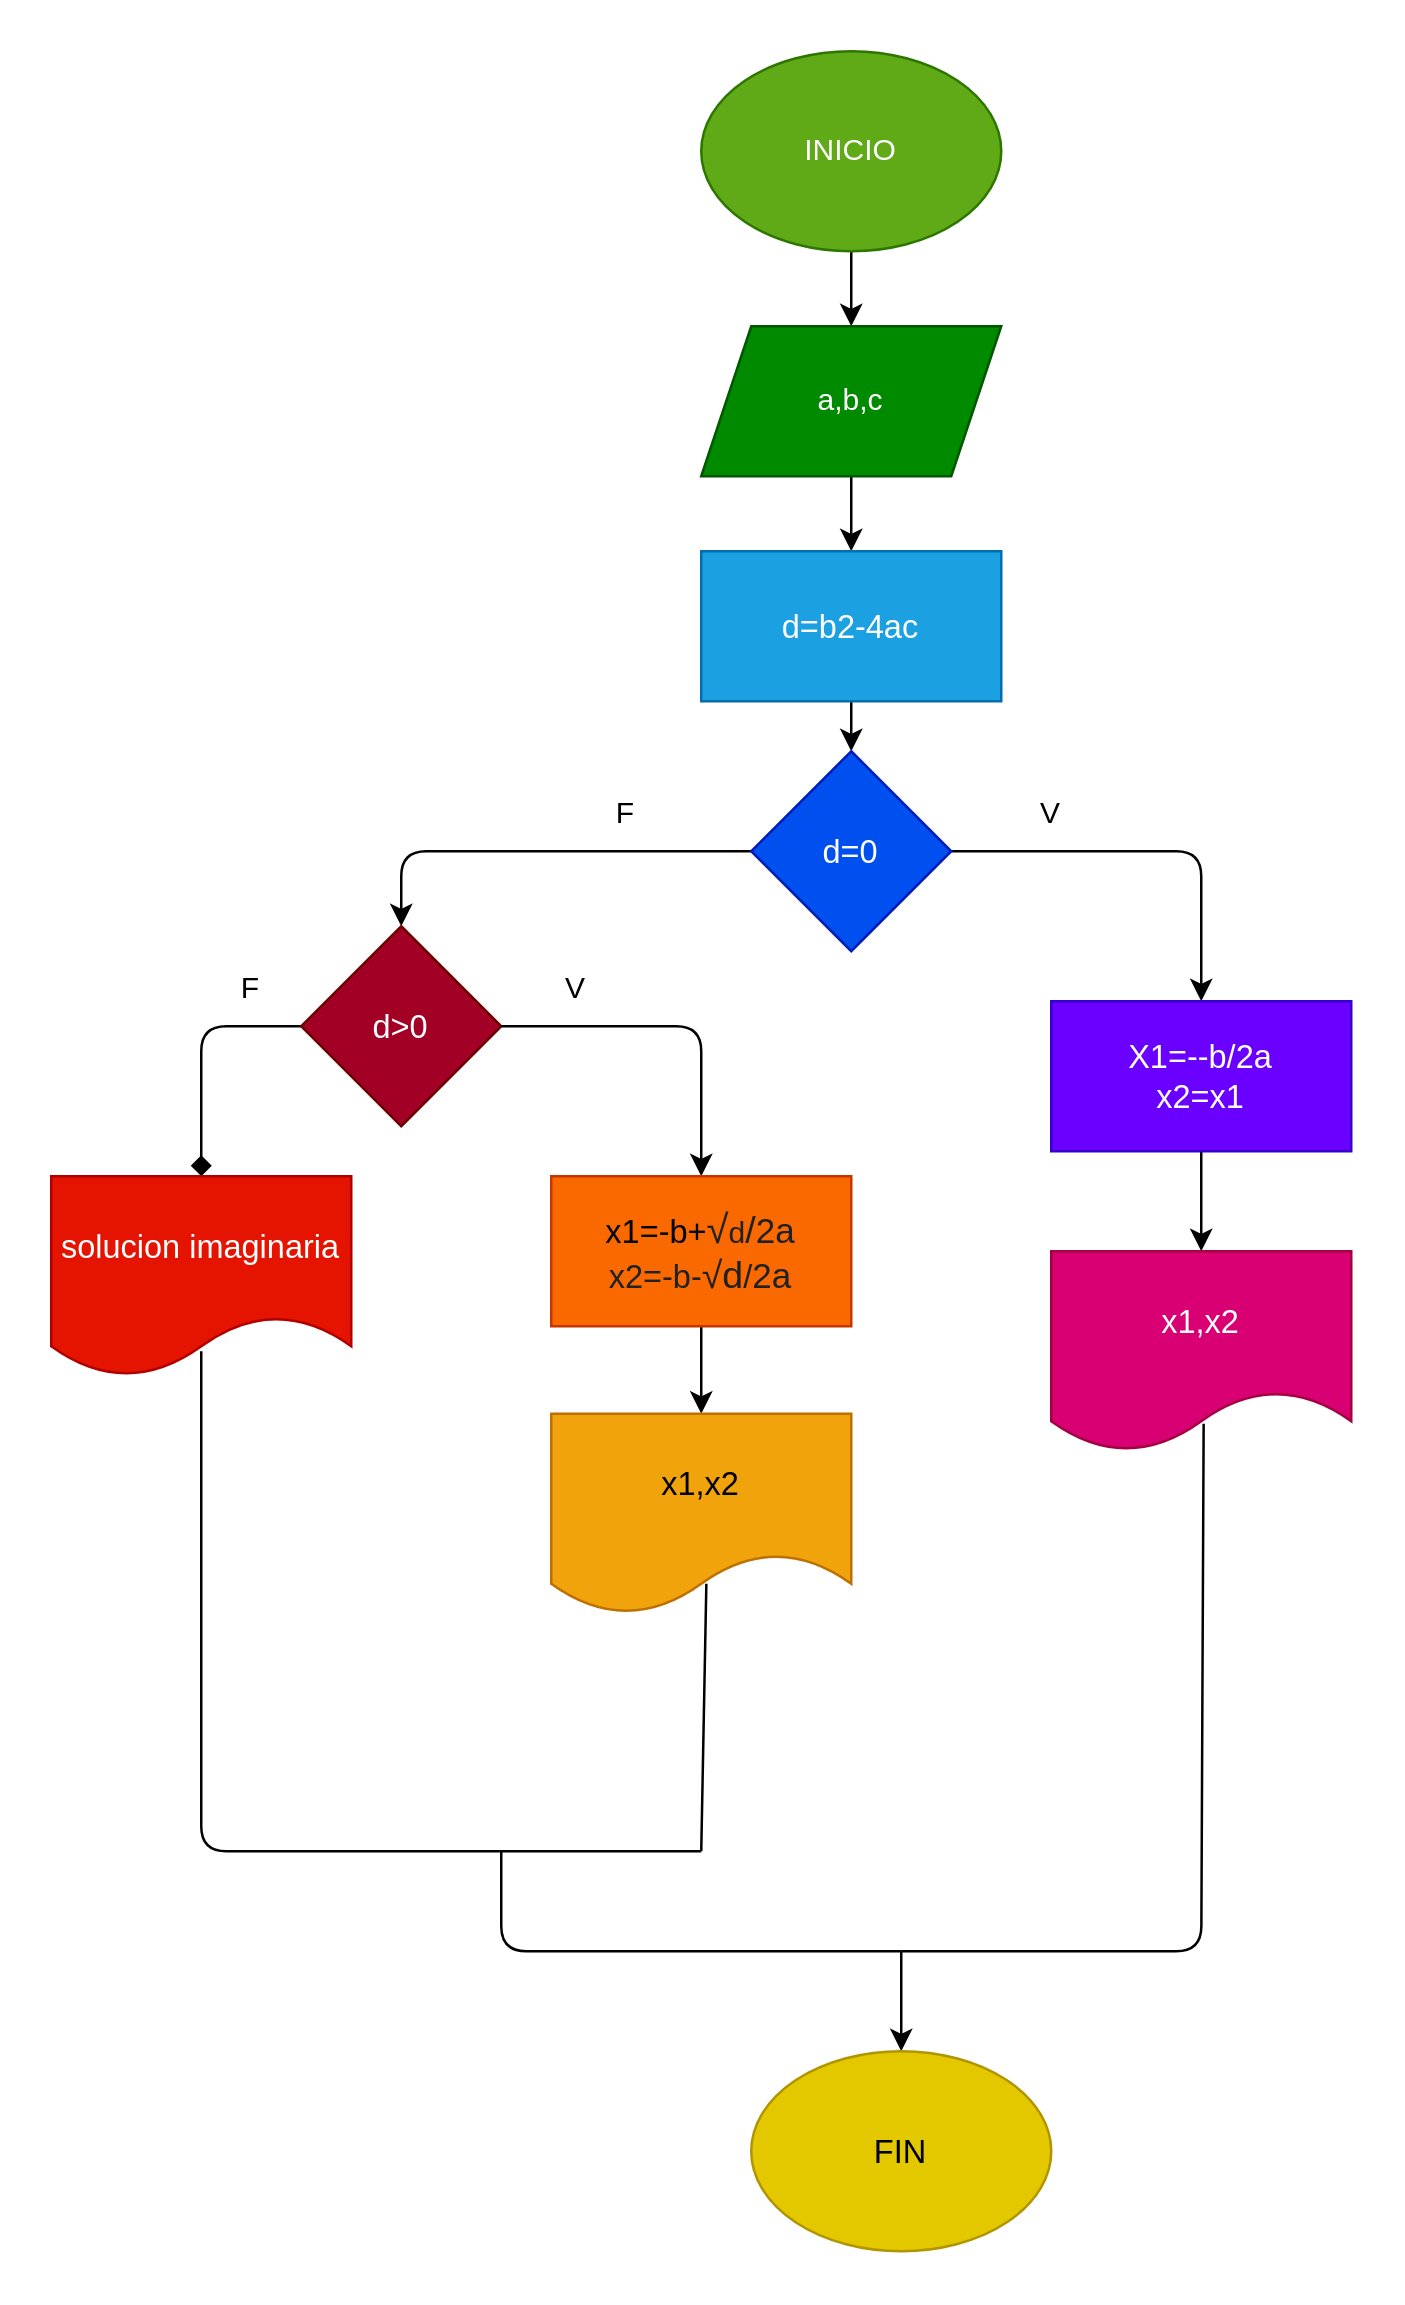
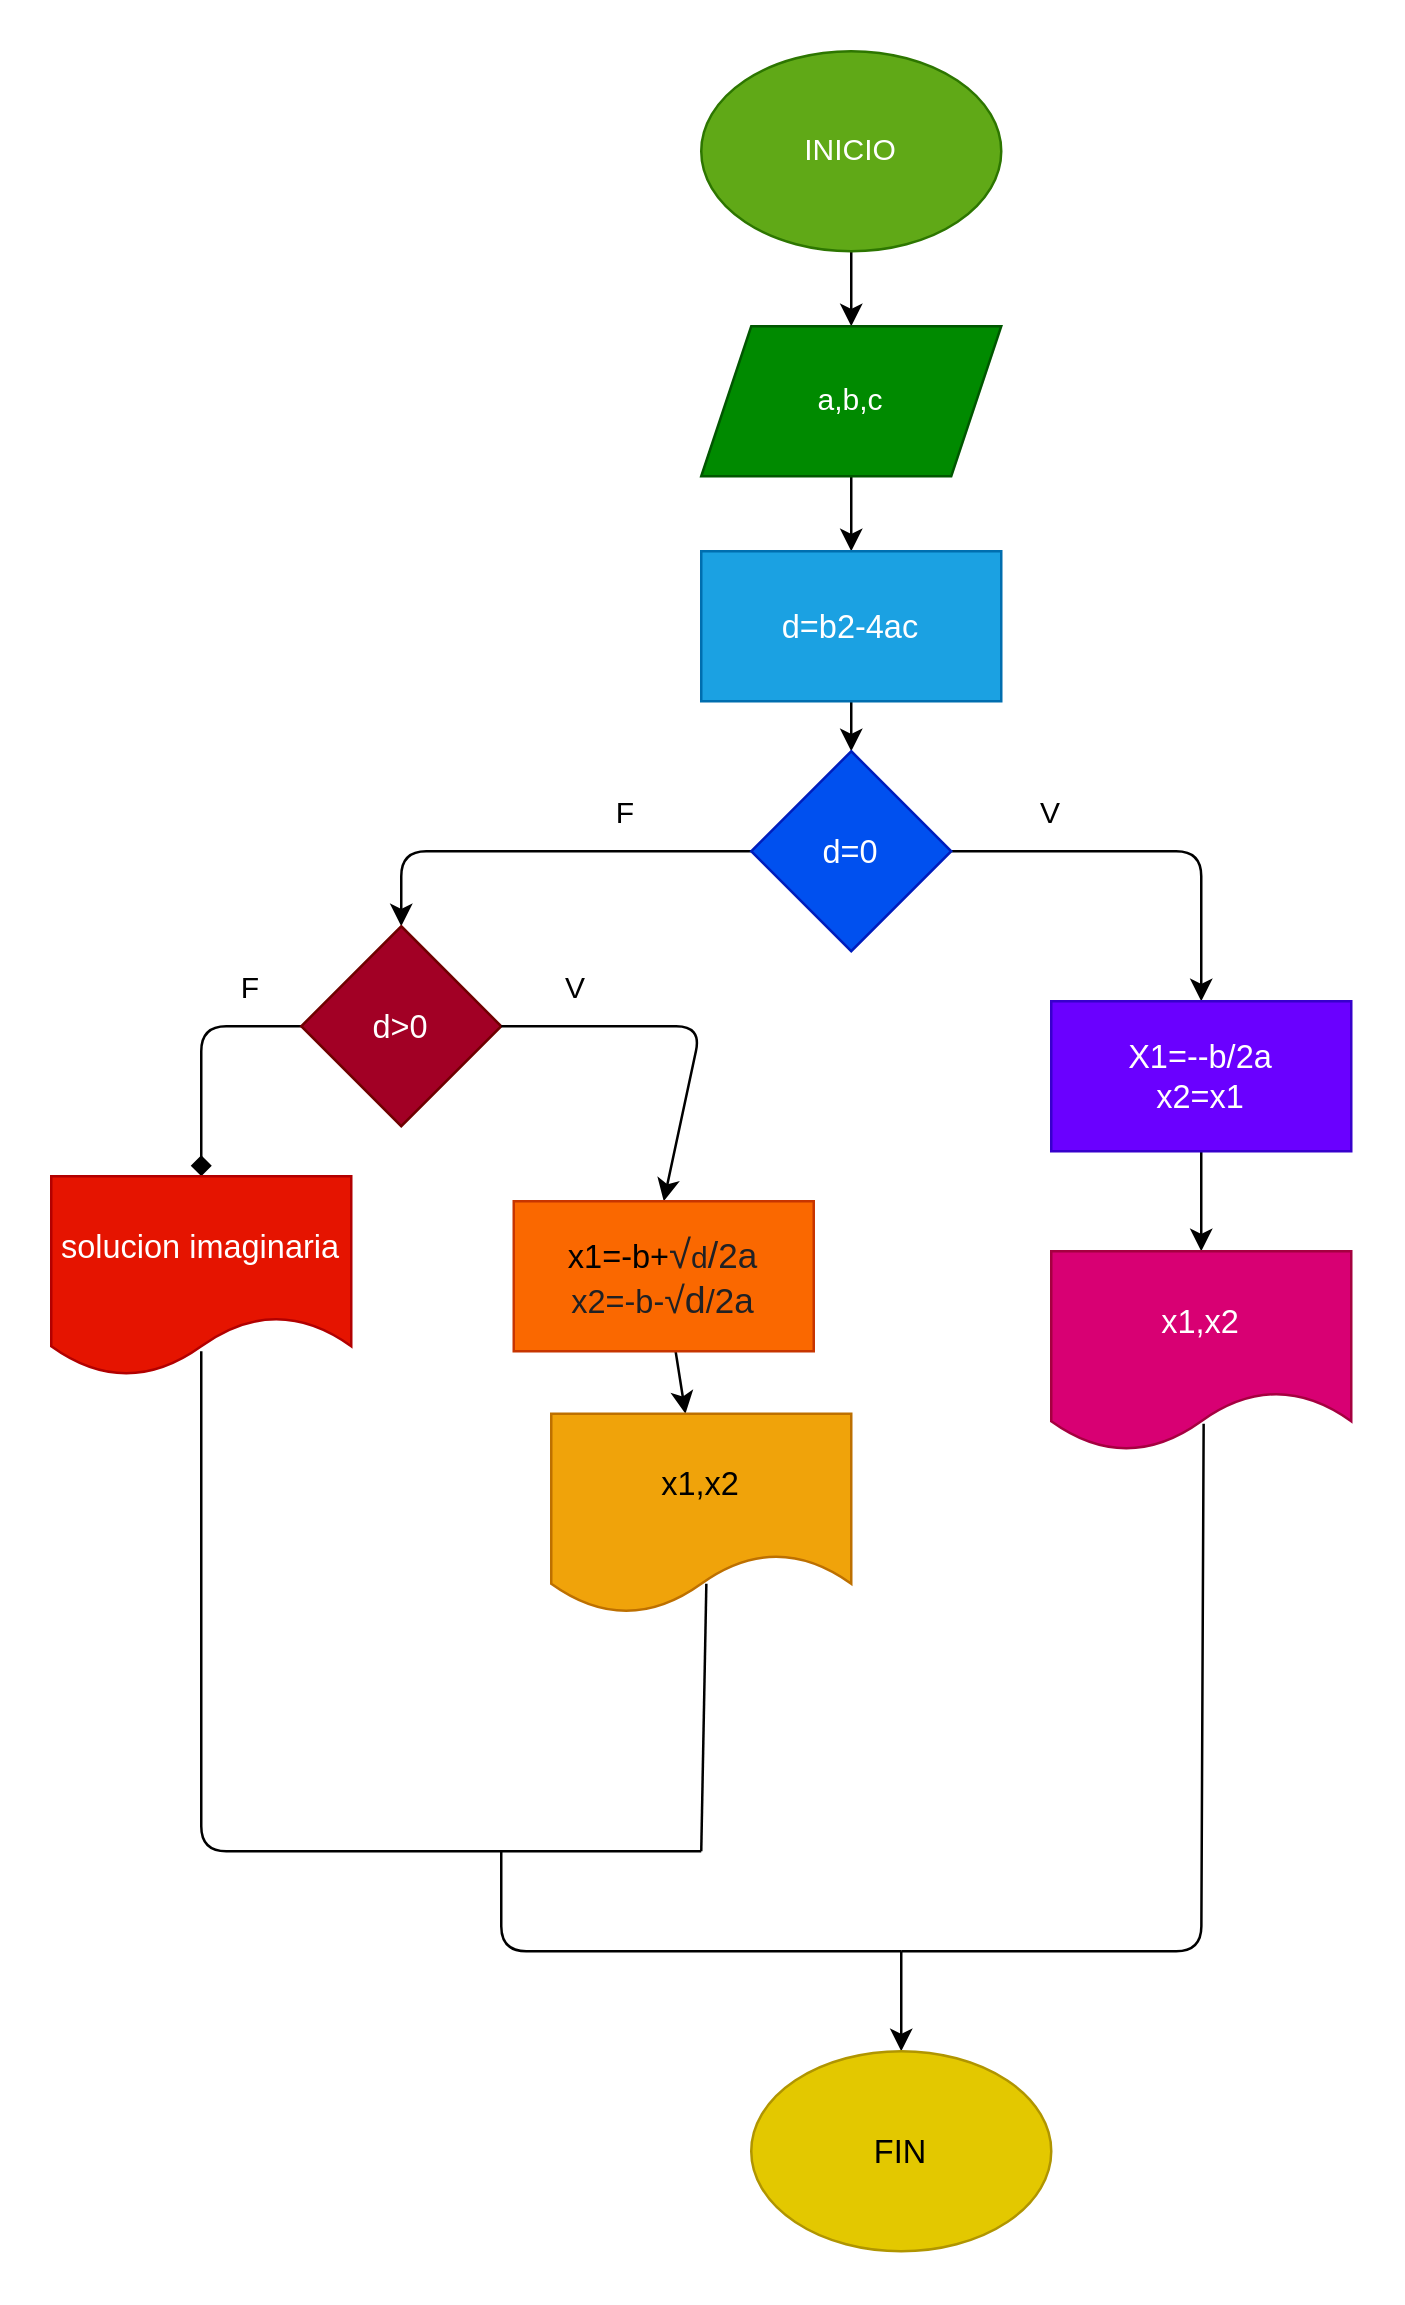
  <mxCell id="0" />
  <mxCell id="1" parent="0" />
  <mxCell id="2" value="" style="edgeStyle=none;html=1;" parent="1" source="3" target="5" edge="1"><mxGeometry relative="1" as="geometry" /></mxCell>
  <mxCell id="3" value="INICIO" style="ellipse;whiteSpace=wrap;html=1;fillColor=#60a917;strokeColor=#2D7600;fontColor=#ffffff;" parent="1" vertex="1"><mxGeometry x="280" width="120" height="80" as="geometry" y="20" /></mxCell>
  <mxCell id="4" value="" style="edgeStyle=none;html=1;entryX=0.5;entryY=0;entryDx=0;entryDy=0;" parent="1" source="5" target="7" edge="1"><mxGeometry relative="1" as="geometry"><mxPoint x="340" y="220" as="targetPoint" /></mxGeometry></mxCell>
  <mxCell id="5" value="a,b,c" style="shape=parallelogram;perimeter=parallelogramPerimeter;whiteSpace=wrap;html=1;fixedSize=1;fillColor=#008a00;strokeColor=#005700;fontColor=#ffffff;" parent="1" vertex="1"><mxGeometry x="280" y="130" width="120" height="60" as="geometry" /></mxCell>
  <mxCell id="6" value="" style="edgeStyle=none;html=1;fontSize=13;fontColor=none;" parent="1" source="7" target="10" edge="1"><mxGeometry relative="1" as="geometry" /></mxCell>
  <mxCell id="7" value="d=b2-4ac" style="rounded=0;whiteSpace=wrap;html=1;labelBackgroundColor=none;fontSize=13;fillColor=#1ba1e2;strokeColor=#006EAF;fontColor=#ffffff;" parent="1" vertex="1"><mxGeometry x="280" y="220" width="120" height="60" as="geometry" /></mxCell>
  <mxCell id="8" value="" style="edgeStyle=none;html=1;fontSize=13;fontColor=none;" parent="1" source="10" target="12" edge="1"><mxGeometry relative="1" as="geometry"><Array as="points"><mxPoint x="480" y="340" /></Array></mxGeometry></mxCell>
  <mxCell id="9" value="" style="edgeStyle=none;html=1;fontSize=13;fontColor=none;" parent="1" source="10" target="15" edge="1"><mxGeometry relative="1" as="geometry"><Array as="points"><mxPoint x="160" y="340" /></Array></mxGeometry></mxCell>
  <mxCell id="10" value="d=0" style="rhombus;whiteSpace=wrap;html=1;fontSize=13;fillColor=#0050ef;strokeColor=#001DBC;rounded=0;labelBackgroundColor=none;fontColor=#ffffff;" parent="1" vertex="1"><mxGeometry x="300" y="300" width="80" height="80" as="geometry" /></mxCell>
  <mxCell id="11" value="" style="edgeStyle=none;html=1;fontSize=13;fontColor=none;" parent="1" source="12" target="13" edge="1"><mxGeometry relative="1" as="geometry" /></mxCell>
  <mxCell id="12" value="X1=--b/2a&lt;br&gt;x2=x1" style="rounded=0;whiteSpace=wrap;html=1;fontSize=13;fillColor=#6a00ff;strokeColor=#3700CC;labelBackgroundColor=none;fontColor=#ffffff;" parent="1" vertex="1"><mxGeometry x="420" y="400" width="120" height="60" as="geometry" /></mxCell>
  <mxCell id="13" value="x1,x2" style="shape=document;whiteSpace=wrap;html=1;boundedLbl=1;fontSize=13;fillColor=#d80073;strokeColor=#A50040;rounded=0;labelBackgroundColor=none;fontColor=#ffffff;" parent="1" vertex="1"><mxGeometry x="420" y="500" width="120" height="80" as="geometry" /></mxCell>
  <mxCell id="14" value="" style="edgeStyle=none;html=1;fontSize=13;fontColor=none;endArrow=diamond;" parent="1" source="15" target="16" edge="1"><mxGeometry relative="1" as="geometry"><Array as="points"><mxPoint x="80" y="410" /></Array></mxGeometry></mxCell>
  <mxCell id="15" value="d&amp;gt;0" style="rhombus;whiteSpace=wrap;html=1;fontSize=13;fillColor=#a20025;strokeColor=#6F0000;rounded=0;labelBackgroundColor=none;fontColor=#ffffff;" parent="1" vertex="1"><mxGeometry x="120" y="370" width="80" height="80" as="geometry" /></mxCell>
  <mxCell id="16" value="solucion imaginaria" style="shape=document;whiteSpace=wrap;html=1;boundedLbl=1;fontSize=13;fillColor=#e51400;strokeColor=#B20000;rounded=0;labelBackgroundColor=none;fontColor=#ffffff;" parent="1" vertex="1"><mxGeometry x="20" y="470" width="120" height="80" as="geometry" /></mxCell>
  <mxCell id="17" value="" style="endArrow=classic;html=1;fontSize=13;fontColor=none;exitX=1;exitY=0.5;exitDx=0;exitDy=0;entryX=0.5;entryY=0;entryDx=0;entryDy=0;" parent="1" source="15" target="19" edge="1"><mxGeometry width="50" height="50" relative="1" as="geometry"><mxPoint x="250" y="420" as="sourcePoint" /><mxPoint x="260" y="470" as="targetPoint" /><Array as="points"><mxPoint x="280" y="410" /></Array></mxGeometry></mxCell>
  <mxCell id="18" value="" style="edgeStyle=none;html=1;fontSize=13;fontColor=none;" parent="1" source="19" target="20" edge="1"><mxGeometry relative="1" as="geometry" /></mxCell>
- <mxCell id="19" value="x1=-b+&lt;span style=&quot;color: rgb(32, 33, 36); font-family: arial, sans-serif; font-size: 16px; text-align: start;&quot;&gt;√&lt;/span&gt;&lt;span style=&quot;color: rgb(32, 33, 36); font-family: arial, sans-serif; text-align: start;&quot;&gt;&lt;font style=&quot;font-size: 12px;&quot;&gt;d&lt;/font&gt;&lt;font style=&quot;font-size: 15px;&quot;&gt;/&lt;/font&gt;&lt;font style=&quot;&quot;&gt;&lt;span style=&quot;font-size: 14px;&quot;&gt;2a&lt;/span&gt;&lt;br&gt;&lt;font style=&quot;font-size: 13px;&quot;&gt;x2=-b-&lt;/font&gt;&lt;/font&gt;&lt;/span&gt;&lt;span style=&quot;color: rgb(32, 33, 36); font-family: arial, sans-serif; font-size: 15px; text-align: start;&quot;&gt;√d&lt;/span&gt;&lt;span style=&quot;color: rgb(32, 33, 36); font-family: arial, sans-serif; text-align: start;&quot;&gt;&lt;font style=&quot;font-size: 13px;&quot;&gt;/&lt;/font&gt;&lt;font style=&quot;font-size: 14px;&quot;&gt;2a&lt;/font&gt;&lt;/span&gt;&lt;span style=&quot;color: rgb(32, 33, 36); font-family: arial, sans-serif; text-align: start; background-color: rgb(255, 255, 255);&quot;&gt;&lt;font style=&quot;&quot;&gt;&lt;font style=&quot;font-size: 13px;&quot;&gt;&lt;br&gt;&lt;/font&gt;&lt;/font&gt;&lt;/span&gt;" style="rounded=0;whiteSpace=wrap;html=1;labelBackgroundColor=none;fontSize=13;fillColor=#fa6800;strokeColor=#C73500;fontColor=#000000;" parent="1" vertex="1"><mxGeometry x="220" y="470" width="120" height="60" as="geometry" /></mxCell>
+ <mxCell id="19" value="x1=-b+&lt;span style=&quot;color: rgb(32, 33, 36); font-family: arial, sans-serif; font-size: 16px; text-align: start;&quot;&gt;√&lt;/span&gt;&lt;span style=&quot;color: rgb(32, 33, 36); font-family: arial, sans-serif; text-align: start;&quot;&gt;&lt;font style=&quot;font-size: 12px;&quot;&gt;d&lt;/font&gt;&lt;font style=&quot;font-size: 15px;&quot;&gt;/&lt;/font&gt;&lt;font style=&quot;&quot;&gt;&lt;span style=&quot;font-size: 14px;&quot;&gt;2a&lt;/span&gt;&lt;br&gt;&lt;font style=&quot;font-size: 13px;&quot;&gt;x2=-b-&lt;/font&gt;&lt;/font&gt;&lt;/span&gt;&lt;span style=&quot;color: rgb(32, 33, 36); font-family: arial, sans-serif; font-size: 15px; text-align: start;&quot;&gt;√d&lt;/span&gt;&lt;span style=&quot;color: rgb(32, 33, 36); font-family: arial, sans-serif; text-align: start;&quot;&gt;&lt;font style=&quot;font-size: 13px;&quot;&gt;/&lt;/font&gt;&lt;font style=&quot;font-size: 14px;&quot;&gt;2a&lt;/font&gt;&lt;/span&gt;&lt;span style=&quot;color: rgb(32, 33, 36); font-family: arial, sans-serif; text-align: start; background-color: rgb(255, 255, 255);&quot;&gt;&lt;font style=&quot;&quot;&gt;&lt;font style=&quot;font-size: 13px;&quot;&gt;&lt;br&gt;&lt;/font&gt;&lt;/font&gt;&lt;/span&gt;" style="rounded=0;whiteSpace=wrap;html=1;labelBackgroundColor=none;fontSize=13;fillColor=#fa6800;strokeColor=#C73500;fontColor=#000000;" parent="1" vertex="1"><mxGeometry x="205" y="480" width="120" height="60" as="geometry" /></mxCell>
  <mxCell id="20" value="x1,x2" style="shape=document;whiteSpace=wrap;html=1;boundedLbl=1;fontSize=13;rounded=0;labelBackgroundColor=none;fillColor=#f0a30a;strokeColor=#BD7000;fontColor=#000000;" parent="1" vertex="1"><mxGeometry x="220" y="565" width="120" height="80" as="geometry" /></mxCell>
  <mxCell id="21" value="" style="endArrow=none;html=1;fontSize=13;fontColor=none;" parent="1" edge="1"><mxGeometry width="50" height="50" relative="1" as="geometry"><mxPoint x="80" y="540" as="sourcePoint" /><mxPoint x="280" y="740" as="targetPoint" /><Array as="points"><mxPoint x="80" y="740" /></Array></mxGeometry></mxCell>
  <mxCell id="22" value="" style="endArrow=none;html=1;fontSize=13;fontColor=none;entryX=0.517;entryY=0.85;entryDx=0;entryDy=0;entryPerimeter=0;" parent="1" target="20" edge="1"><mxGeometry width="50" height="50" relative="1" as="geometry"><mxPoint x="280" y="740" as="sourcePoint" /><mxPoint x="280" y="640" as="targetPoint" /></mxGeometry></mxCell>
  <mxCell id="23" value="" style="endArrow=none;html=1;fontSize=13;fontColor=none;entryX=0.508;entryY=0.863;entryDx=0;entryDy=0;entryPerimeter=0;" parent="1" target="13" edge="1"><mxGeometry width="50" height="50" relative="1" as="geometry"><mxPoint x="360" y="780" as="sourcePoint" /><mxPoint x="300" y="740" as="targetPoint" /><Array as="points"><mxPoint x="480" y="780" /></Array></mxGeometry></mxCell>
  <mxCell id="24" value="" style="endArrow=none;html=1;fontSize=13;fontColor=none;" parent="1" edge="1"><mxGeometry width="50" height="50" relative="1" as="geometry"><mxPoint x="360" y="780" as="sourcePoint" /><mxPoint x="200" y="740" as="targetPoint" /><Array as="points"><mxPoint x="200" y="780" /></Array></mxGeometry></mxCell>
  <mxCell id="25" value="" style="endArrow=classic;html=1;fontSize=13;fontColor=none;entryX=0.5;entryY=0;entryDx=0;entryDy=0;" parent="1" target="26" edge="1"><mxGeometry width="50" height="50" relative="1" as="geometry"><mxPoint x="360" y="780" as="sourcePoint" /><mxPoint x="360" y="830" as="targetPoint" /></mxGeometry></mxCell>
  <mxCell id="26" value="FIN" style="ellipse;whiteSpace=wrap;html=1;labelBackgroundColor=none;fontSize=13;fillColor=#e3c800;strokeColor=#B09500;fontColor=#000000;" parent="1" vertex="1"><mxGeometry x="300" y="820" width="120" height="80" as="geometry" /></mxCell>
  <mxCell id="27" value="F" style="text;html=1;strokeColor=none;fillColor=none;align=center;verticalAlign=middle;whiteSpace=wrap;rounded=0;" vertex="1" parent="1"><mxGeometry x="220" y="310" width="60" height="30" as="geometry" /></mxCell>
  <mxCell id="28" value="V" style="text;html=1;strokeColor=none;fillColor=none;align=center;verticalAlign=middle;whiteSpace=wrap;rounded=0;" vertex="1" parent="1"><mxGeometry x="390" y="310" width="60" height="30" as="geometry" /></mxCell>
  <mxCell id="29" value="F" style="text;html=1;strokeColor=none;fillColor=none;align=center;verticalAlign=middle;whiteSpace=wrap;rounded=0;" vertex="1" parent="1"><mxGeometry x="70" y="380" width="60" height="30" as="geometry" /></mxCell>
  <mxCell id="30" value="V" style="text;html=1;strokeColor=none;fillColor=none;align=center;verticalAlign=middle;whiteSpace=wrap;rounded=0;" vertex="1" parent="1"><mxGeometry x="200" y="380" width="60" height="30" as="geometry" /></mxCell>
